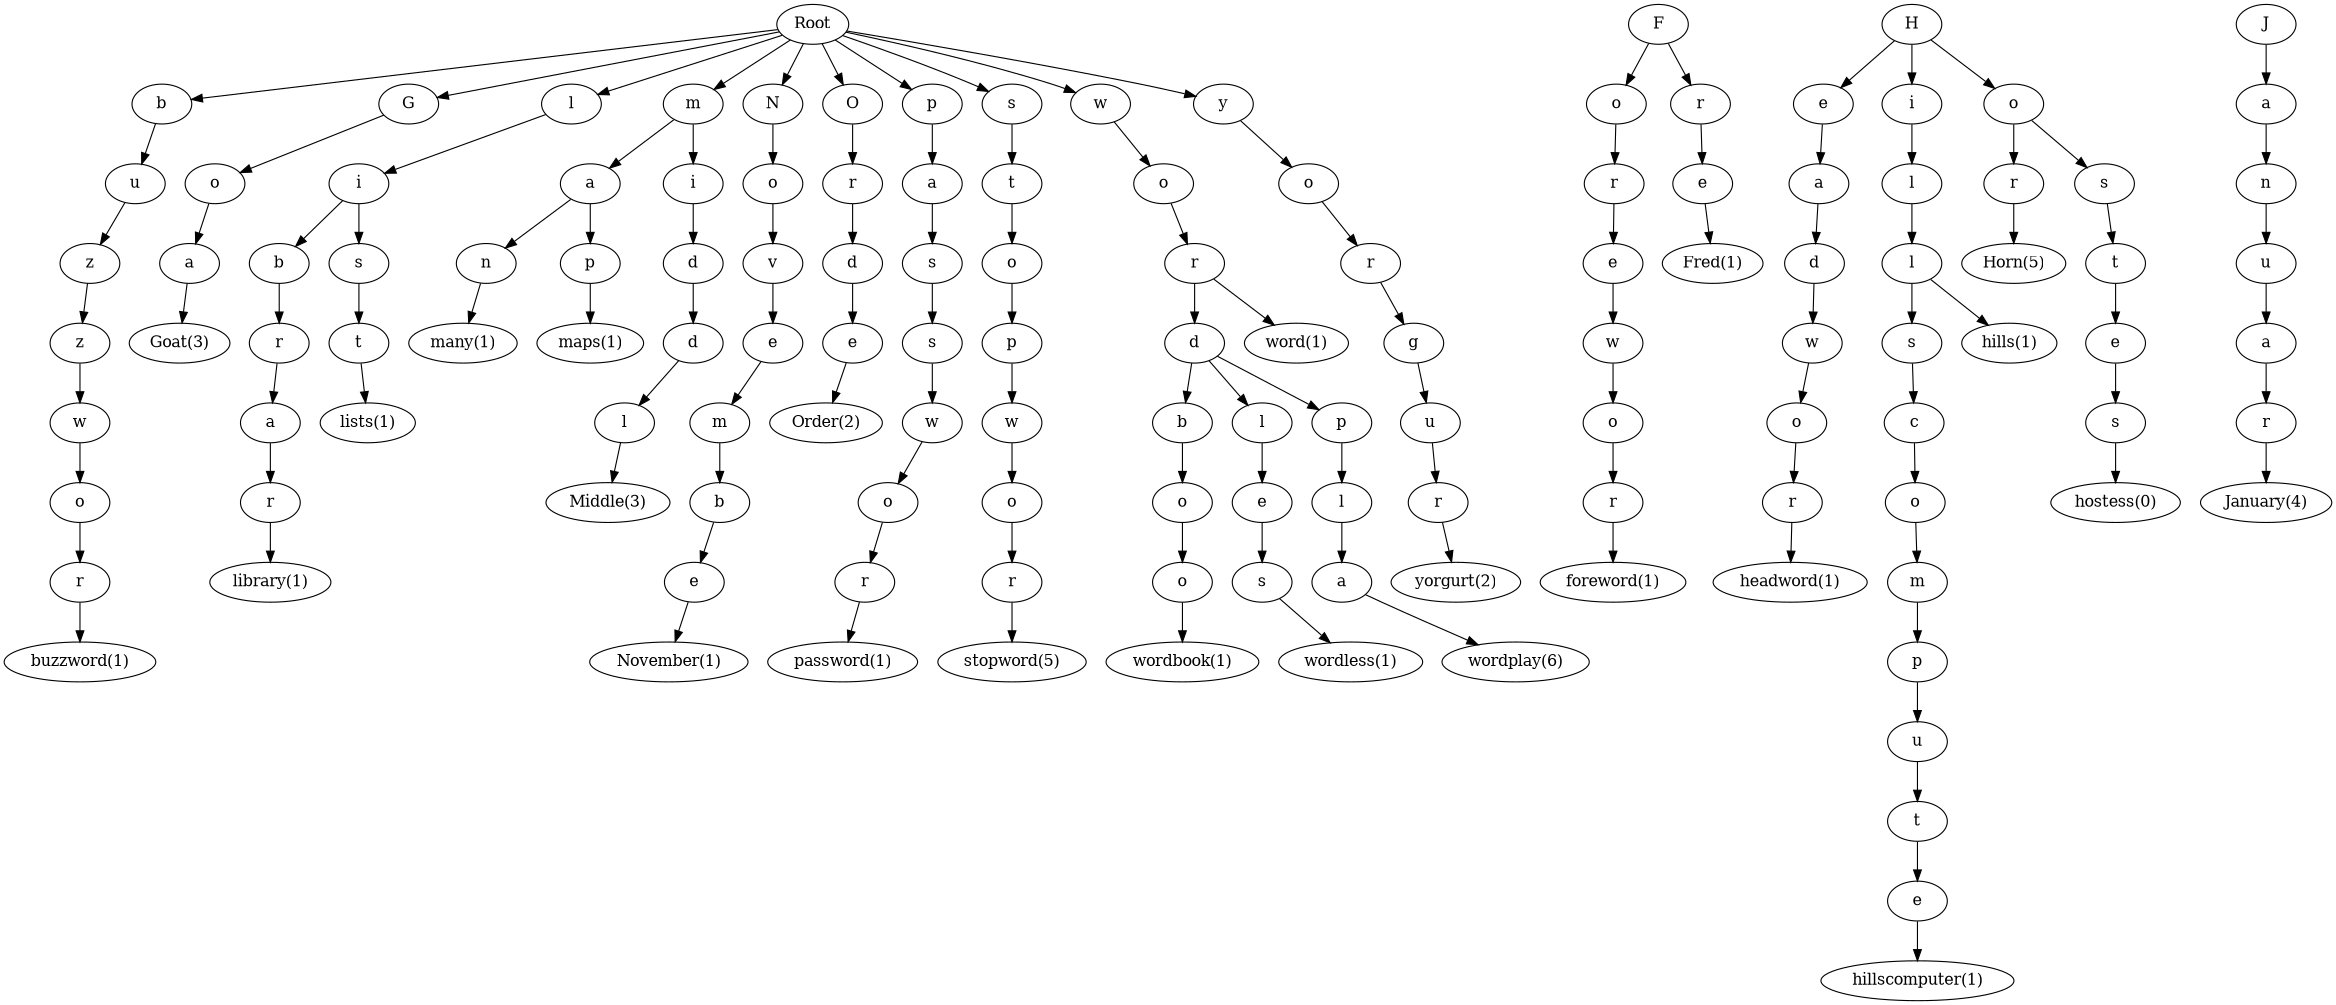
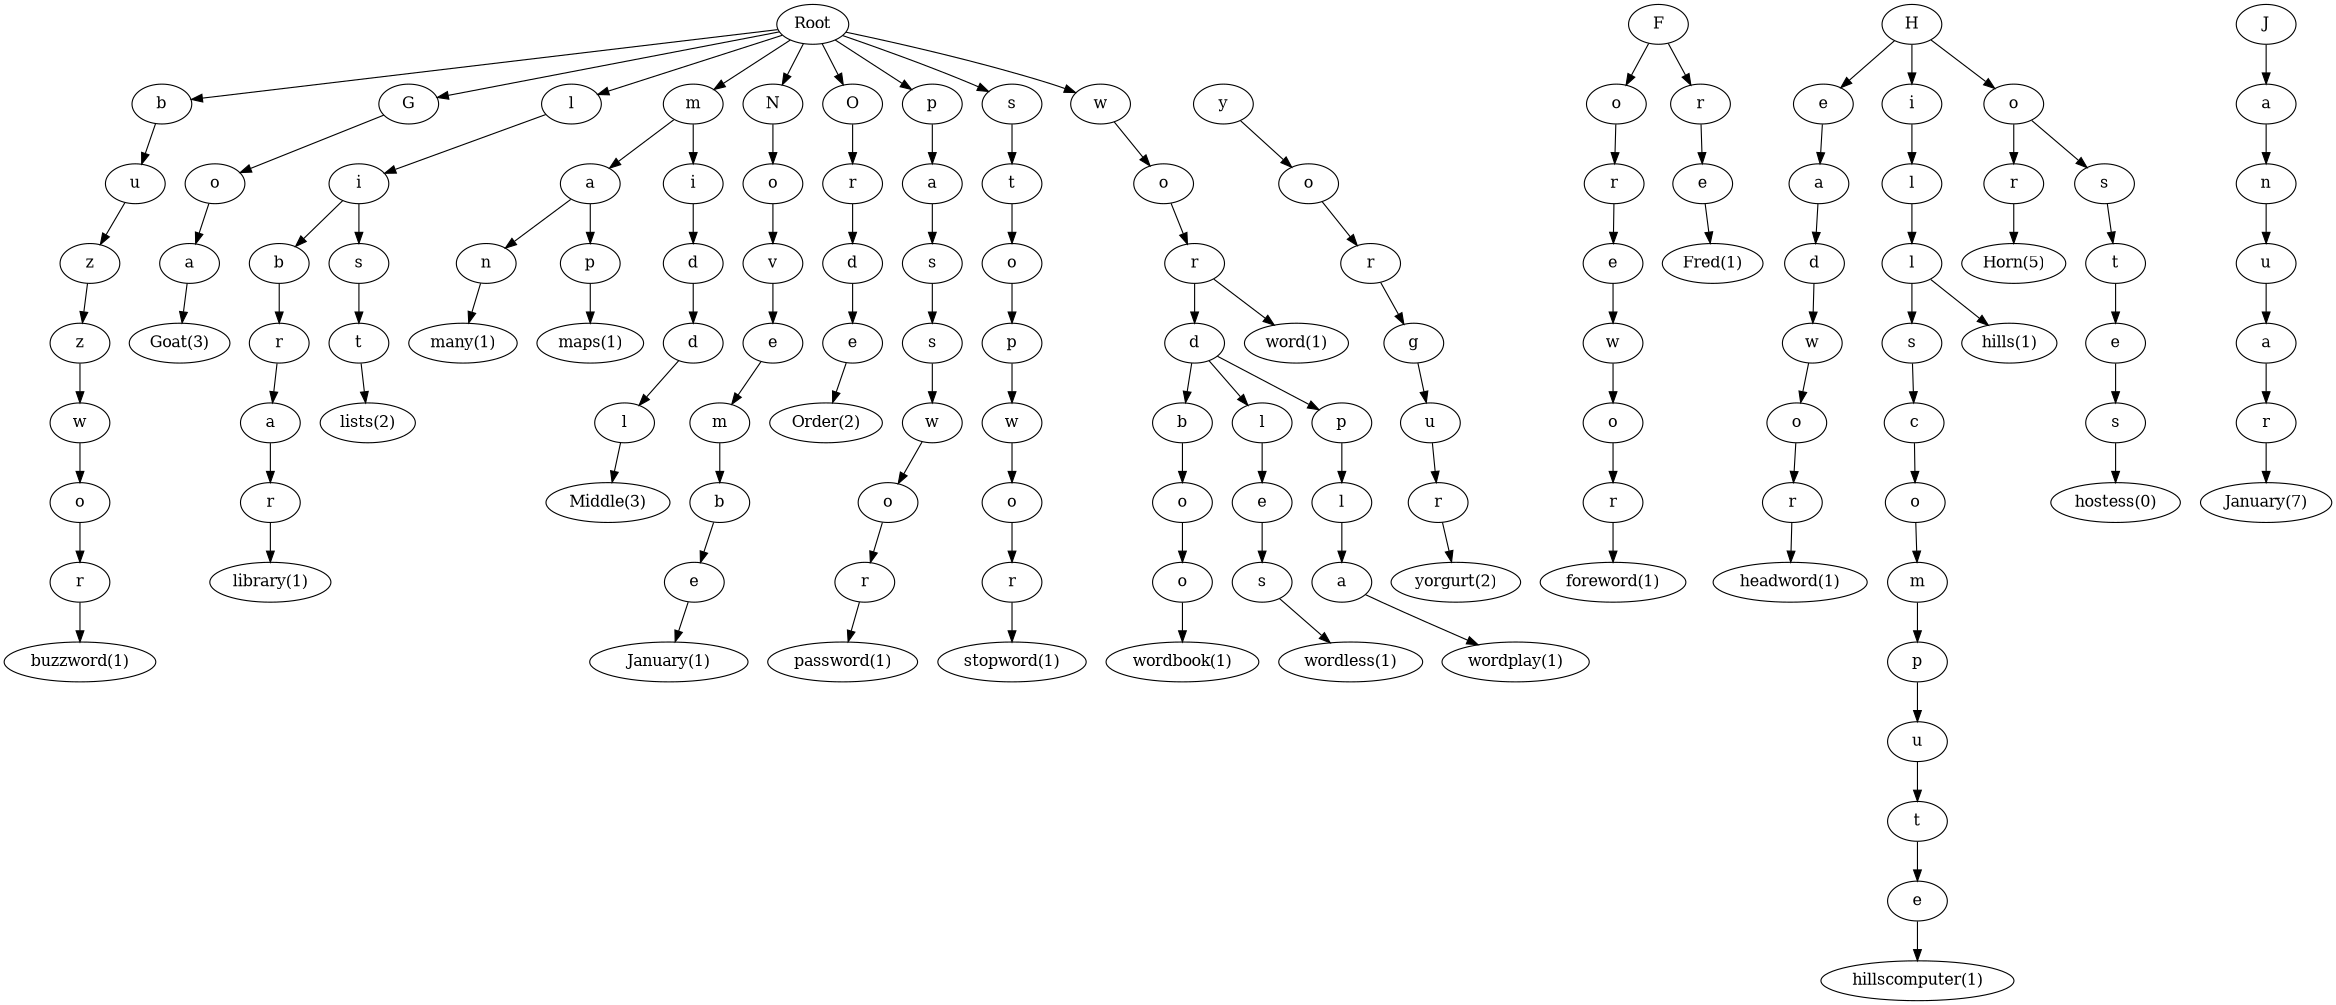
  digraph {
    n1 [label=Root]
    n2 [label=b]
    n3 [label=G]
    n4 [label=l]
    n5 [label=m]
    n6 [label=N]
    n7 [label=O]
    n8 [label=p]
    n9 [label=s]
    n10 [label=w]
    n11 [label=y]
    n12 [label=u]
    n13 [label=F]
    n14 [label=o]
    n15 [label=r]
    n16 [label=o]
    n17 [label=H]
    n18 [label=e]
    n19 [label=i]
    n20 [label=o]
    n21 [label=J]
    n22 [label=a]
    n23 [label=i]
    n24 [label=a]
    n25 [label=i]
    n26 [label=o]
    n27 [label=r]
    n28 [label=a]
    n29 [label=t]
    n30 [label=o]
    n31 [label=o]
    n32 [label=z]
    n33 [label=z]
    n34 [label=w]
    n35 [label=o]
    n36 [label=r]
    n37 [label="buzzword(1)"]
    n38 [label=r]
    n39 [label=e]
    n40 [label=e]
    n41 [label=w]
    n42 [label=o]
    n43 [label=r]
    n44 [label="foreword(1)"]
    n45 [label="Fred(1)"]
    n46 [label=a]
    n47 [label="Goat(3)"]
    n48 [label=a]
    n49 [label=l]
    n50 [label=r]
    n51 [label=s]
    n52 [label=d]
    n53 [label=w]
    n54 [label=o]
    n55 [label=r]
    n56 [label="headword(1)"]
    n57 [label=l]
    n58 [label=s]
    n59 [label="hills(1)"]
    n60 [label=c]
    n61 [label=o]
    n62 [label=m]
    n63 [label=p]
    n64 [label=u]
    n65 [label=t]
    n66 [label=e]
    n67 [label="hillscomputer(1)"]
    n68 [label="Horn(5)"]
    n69 [label=t]
    n70 [label=e]
    n71 [label=s]
    n72 [label="hostess(0)"]
    n73 [label=n]
    n74 [label=u]
    n75 [label=a]
    n76 [label=r]
-   n77 [label="January(4)"]
+   n77 [label="January(7)"]
    n78 [label=b]
    n79 [label=s]
    n80 [label=r]
    n81 [label=t]
    n82 [label=a]
    n83 [label=r]
    n84 [label="library(1)"]
-   n85 [label="lists(1)"]
+   n85 [label="lists(2)"]
    n86 [label=n]
    n87 [label=p]
    n88 [label=d]
    n89 [label="many(1)"]
    n90 [label="maps(1)"]
    n91 [label=d]
    n92 [label=l]
    n93 [label="Middle(3)"]
    n94 [label=v]
    n95 [label=e]
    n96 [label=m]
    n97 [label=b]
    n98 [label=e]
-   n99 [label="November(1)"]
+   n99 [label="January(1)"]
    n100 [label=d]
    n101 [label=e]
    n102 [label="Order(2)"]
    n103 [label=s]
    n104 [label=s]
    n105 [label=w]
    n106 [label=o]
    n107 [label=r]
    n108 [label="password(1)"]
    n109 [label=o]
    n110 [label=p]
    n111 [label=w]
    n112 [label=o]
    n113 [label=r]
-   n114 [label="stopword(5)"]
+   n114 [label="stopword(1)"]
    n115 [label=r]
    n116 [label=d]
    n117 [label="word(1)"]
    n118 [label=b]
    n119 [label=l]
    n120 [label=p]
    n121 [label=o]
    n122 [label=e]
    n123 [label=l]
    n124 [label=o]
    n125 [label="wordbook(1)"]
    n126 [label=s]
    n127 [label="wordless(1)"]
    n128 [label=a]
-   n129 [label="wordplay(6)"]
+   n129 [label="wordplay(1)"]
    n130 [label=r]
    n131 [label=g]
    n132 [label=u]
    n133 [label=r]
    n134 [label="yorgurt(2)"]
    n1 -> n2
    n1 -> n3
    n1 -> n4
    n1 -> n5
    n1 -> n6
    n1 -> n7
    n1 -> n8
    n1 -> n9
    n1 -> n10
-   n1 -> n11
    n2 -> n12
    n3 -> n16
    n4 -> n23
    n5 -> n24
    n5 -> n25
    n6 -> n26
    n7 -> n27
    n8 -> n28
    n9 -> n29
    n10 -> n30
    n11 -> n31
    n12 -> n32
    n13 -> n14
    n13 -> n15
    n14 -> n38
    n15 -> n39
    n16 -> n46
    n17 -> n18
    n17 -> n19
    n17 -> n20
    n18 -> n48
    n19 -> n49
    n20 -> n50
    n20 -> n51
    n21 -> n22
    n22 -> n73
    n23 -> n78
    n23 -> n79
    n24 -> n86
    n24 -> n87
    n25 -> n88
    n26 -> n94
    n27 -> n100
    n28 -> n103
    n29 -> n109
    n30 -> n115
    n31 -> n130
    n32 -> n33
    n33 -> n34
    n34 -> n35
    n35 -> n36
    n36 -> n37
    n38 -> n40
    n39 -> n45
    n40 -> n41
    n41 -> n42
    n42 -> n43
    n43 -> n44
    n46 -> n47
    n48 -> n52
    n49 -> n57
    n50 -> n68
    n51 -> n69
    n52 -> n53
    n53 -> n54
    n54 -> n55
    n55 -> n56
    n57 -> n58
    n57 -> n59
    n58 -> n60
    n60 -> n61
    n61 -> n62
    n62 -> n63
    n63 -> n64
    n64 -> n65
    n65 -> n66
    n66 -> n67
    n69 -> n70
    n70 -> n71
    n71 -> n72
    n73 -> n74
    n74 -> n75
    n75 -> n76
    n76 -> n77
    n78 -> n80
    n79 -> n81
    n80 -> n82
    n81 -> n85
    n82 -> n83
    n83 -> n84
    n86 -> n89
    n87 -> n90
    n88 -> n91
    n91 -> n92
    n92 -> n93
    n94 -> n95
    n95 -> n96
    n96 -> n97
    n97 -> n98
    n98 -> n99
    n100 -> n101
    n101 -> n102
    n103 -> n104
    n104 -> n105
    n105 -> n106
    n106 -> n107
    n107 -> n108
    n109 -> n110
    n110 -> n111
    n111 -> n112
    n112 -> n113
    n113 -> n114
    n115 -> n116
    n115 -> n117
    n116 -> n118
    n116 -> n119
    n116 -> n120
    n118 -> n121
    n119 -> n122
    n120 -> n123
    n121 -> n124
    n122 -> n126
    n123 -> n128
    n124 -> n125
    n126 -> n127
    n128 -> n129
    n130 -> n131
    n131 -> n132
    n132 -> n133
    n133 -> n134
  }
